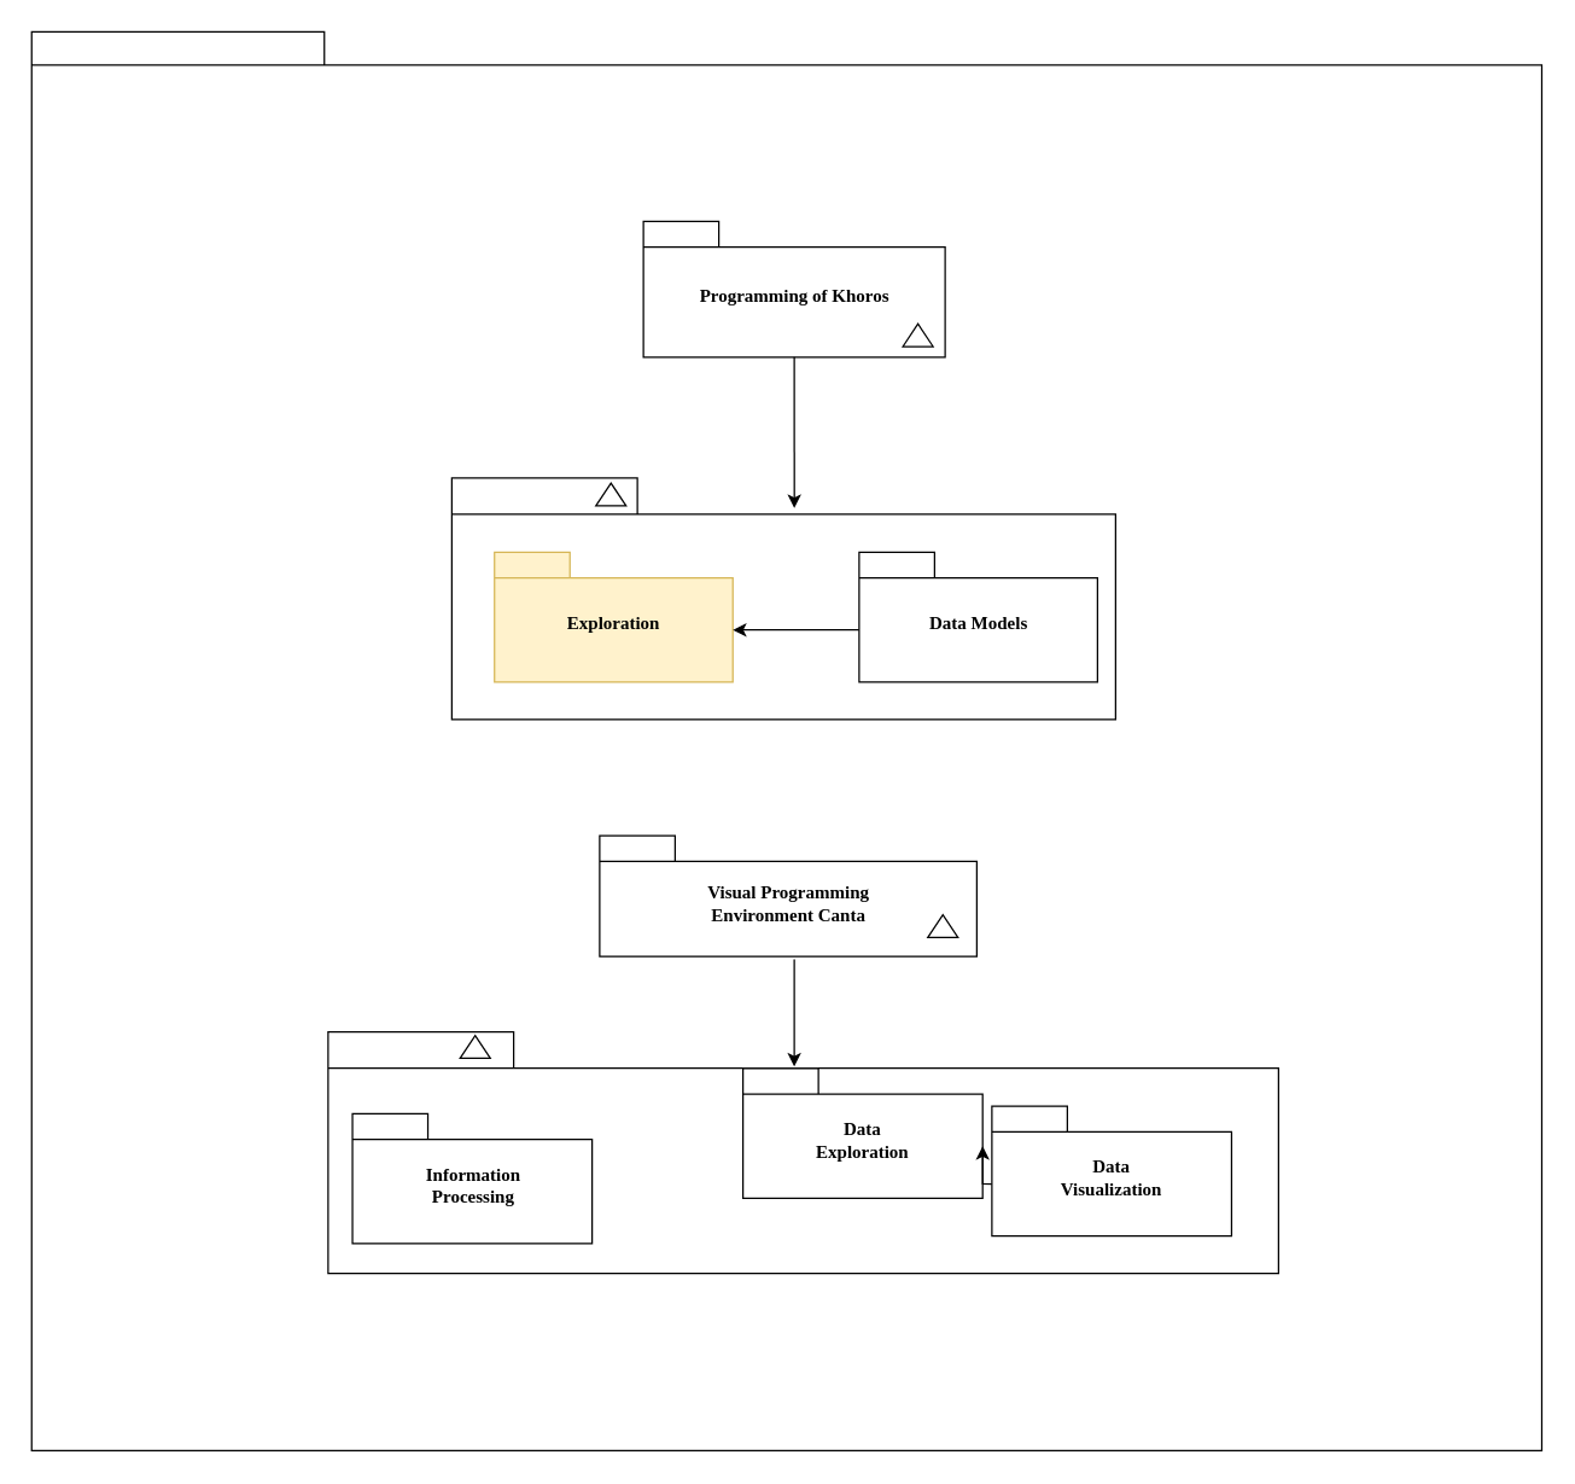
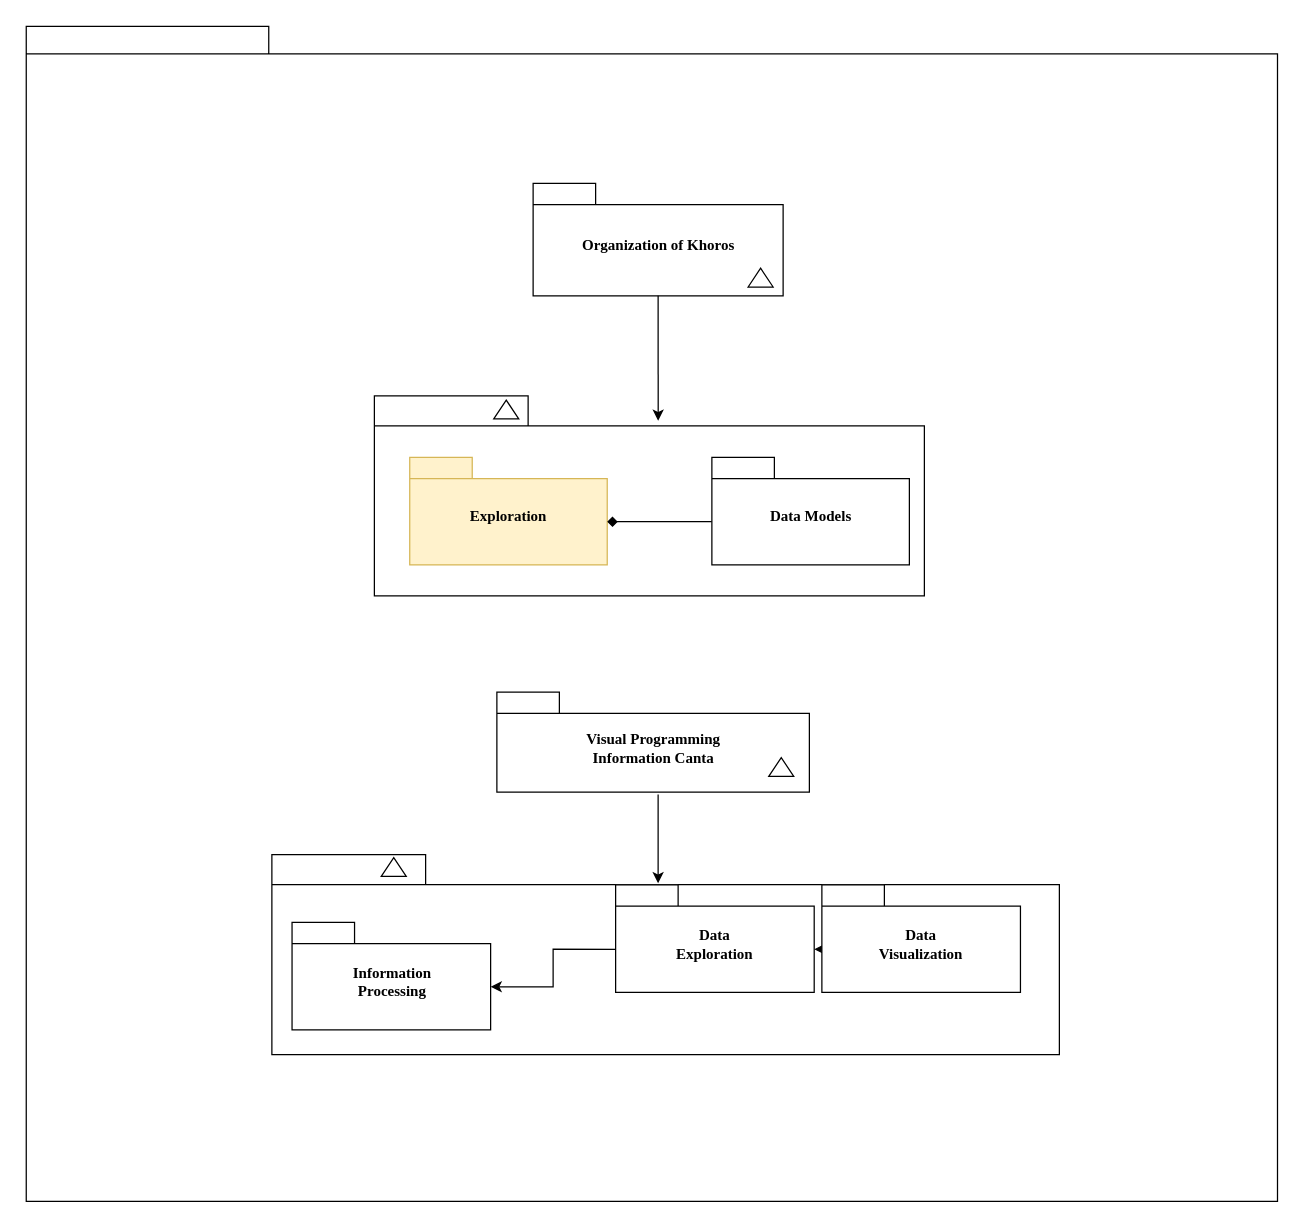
  <mxCell id="0" />
  <mxCell id="1" parent="0" />
  <mxCell id="2" value="" style="shape=folder;fontStyle=1;spacingTop=10;tabWidth=194;tabHeight=22;tabPosition=left;html=1;shadow=0;comic=0;labelBackgroundColor=none;strokeWidth=1;fillColor=none;fontFamily=Verdana;fontSize=10;align=center;" parent="1" vertex="1"><mxGeometry x="20.5" y="20.5" width="1001" height="940" as="geometry" /></mxCell>
  <mxCell id="3" value="" style="group;" parent="1" vertex="1" connectable="0"><mxGeometry x="426" y="146" width="200" height="90" as="geometry" /></mxCell>
- <mxCell id="4" value="&lt;font style=&quot;font-size: 12px&quot;&gt;Programming of Khoros&lt;/font&gt;" style="shape=folder;fontStyle=1;spacingTop=10;tabWidth=50;tabHeight=17;tabPosition=left;html=1;shadow=0;comic=0;labelBackgroundColor=none;strokeWidth=1;fontFamily=Verdana;fontSize=10;align=center;" parent="3" vertex="1"><mxGeometry width="200" height="90" as="geometry" /></mxCell>
+ <mxCell id="4" value="&lt;font style=&quot;font-size: 12px&quot;&gt;Organization of Khoros&lt;/font&gt;" style="shape=folder;fontStyle=1;spacingTop=10;tabWidth=50;tabHeight=17;tabPosition=left;html=1;shadow=0;comic=0;labelBackgroundColor=none;strokeWidth=1;fontFamily=Verdana;fontSize=10;align=center;" parent="3" vertex="1"><mxGeometry width="200" height="90" as="geometry" /></mxCell>
  <mxCell id="5" value="" style="triangle;whiteSpace=wrap;html=1;shadow=0;comic=0;labelBackgroundColor=none;strokeWidth=1;fontFamily=Verdana;fontSize=10;align=center;rotation=-90;" parent="3" vertex="1"><mxGeometry x="174.5" y="65.5" width="15" height="20" as="geometry" /></mxCell>
  <mxCell id="6" value="" style="group;" parent="1" vertex="1" connectable="0"><mxGeometry x="299" y="316" width="440" height="160" as="geometry" /></mxCell>
  <mxCell id="7" value="" style="shape=folder;fontStyle=1;spacingTop=10;tabWidth=123;tabHeight=24;tabPosition=left;html=1;shadow=0;comic=0;labelBackgroundColor=none;strokeWidth=1;fontFamily=Verdana;fontSize=10;align=center;" parent="6" vertex="1"><mxGeometry width="440" height="160" as="geometry" /></mxCell>
  <mxCell id="8" value="&lt;font style=&quot;font-size: 12px&quot;&gt;Exploration&lt;/font&gt;" style="shape=folder;fontStyle=1;spacingTop=10;tabWidth=50;tabHeight=17;tabPosition=left;html=1;shadow=0;comic=0;labelBackgroundColor=none;strokeWidth=1;fontFamily=Verdana;fontSize=10;align=center;fillColor=#fff2cc;strokeColor=#d6b656;" parent="6" vertex="1"><mxGeometry x="28.29" y="49.231" width="158" height="86.154" as="geometry" /></mxCell>
- <mxCell id="9" style="edgeStyle=orthogonalEdgeStyle;curved=0;rounded=0;sketch=0;orthogonalLoop=1;jettySize=auto;html=1;exitX=0;exitY=0;exitDx=0;exitDy=51.5;exitPerimeter=0;entryX=0;entryY=0;entryDx=158;entryDy=51.577;entryPerimeter=0;" parent="6" source="10" target="8" edge="1"><mxGeometry relative="1" as="geometry" /></mxCell>
+ <mxCell id="9" style="edgeStyle=orthogonalEdgeStyle;curved=0;rounded=0;sketch=0;orthogonalLoop=1;jettySize=auto;html=1;exitX=0;exitY=0;exitDx=0;exitDy=51.5;exitPerimeter=0;entryX=0;entryY=0;entryDx=158;entryDy=51.577;entryPerimeter=0;endArrow=diamond;" parent="6" source="10" target="8" edge="1"><mxGeometry relative="1" as="geometry" /></mxCell>
  <mxCell id="10" value="&lt;font style=&quot;font-size: 12px&quot;&gt;Data Models&lt;/font&gt;" style="shape=folder;fontStyle=1;spacingTop=10;tabWidth=50;tabHeight=17;tabPosition=left;html=1;shadow=0;comic=0;labelBackgroundColor=none;strokeWidth=1;fontFamily=Verdana;fontSize=10;align=center;" parent="6" vertex="1"><mxGeometry x="270" y="49.231" width="158" height="86" as="geometry" /></mxCell>
  <mxCell id="11" value="" style="triangle;whiteSpace=wrap;html=1;shadow=0;comic=0;labelBackgroundColor=none;strokeWidth=1;fontFamily=Verdana;fontSize=10;align=center;rotation=-90;" parent="6" vertex="1"><mxGeometry x="98" y="1" width="15" height="20" as="geometry" /></mxCell>
  <mxCell id="12" value="" style="group;" parent="1" vertex="1" connectable="0"><mxGeometry x="207" y="683" width="640" height="160" as="geometry" /></mxCell>
  <mxCell id="13" value="" style="shape=folder;fontStyle=1;spacingTop=10;tabWidth=123;tabHeight=24;tabPosition=left;html=1;shadow=0;comic=0;labelBackgroundColor=none;strokeWidth=1;fontFamily=Verdana;fontSize=10;align=center;" parent="12" vertex="1"><mxGeometry x="10" width="630" height="160" as="geometry" /></mxCell>
  <mxCell id="14" value="&lt;font style=&quot;font-size: 12px&quot;&gt;Information &lt;br&gt;Processing&lt;/font&gt;" style="shape=folder;fontStyle=1;spacingTop=10;tabWidth=50;tabHeight=17;tabPosition=left;html=1;shadow=0;comic=0;labelBackgroundColor=none;strokeWidth=1;fontFamily=Verdana;fontSize=10;align=center;" parent="12" vertex="1"><mxGeometry x="26.14" y="54.23" width="158.86" height="86.15" as="geometry" /></mxCell>
  <mxCell id="15" value="" style="triangle;whiteSpace=wrap;html=1;shadow=0;comic=0;labelBackgroundColor=none;strokeWidth=1;fontFamily=Verdana;fontSize=10;align=center;rotation=-90;" parent="12" vertex="1"><mxGeometry x="100" width="15" height="20" as="geometry" /></mxCell>
+ <mxCell id="16" style="edgeStyle=orthogonalEdgeStyle;curved=0;rounded=0;sketch=0;orthogonalLoop=1;jettySize=auto;html=1;exitX=0;exitY=0;exitDx=0;exitDy=51.575;exitPerimeter=0;entryX=0;entryY=0;entryDx=158.86;entryDy=51.575;entryPerimeter=0;" parent="12" source="17" target="14" edge="1"><mxGeometry relative="1" as="geometry" /></mxCell>
  <mxCell id="17" value="&lt;font style=&quot;font-size: 12px&quot;&gt;Data &lt;br&gt;Exploration&lt;/font&gt;" style="shape=folder;fontStyle=1;spacingTop=10;tabWidth=50;tabHeight=17;tabPosition=left;html=1;shadow=0;comic=0;labelBackgroundColor=none;strokeWidth=1;fontFamily=Verdana;fontSize=10;align=center;" parent="12" vertex="1"><mxGeometry x="285" y="24.23" width="158.86" height="86.15" as="geometry" /></mxCell>
  <mxCell id="18" style="edgeStyle=orthogonalEdgeStyle;curved=0;rounded=0;sketch=0;orthogonalLoop=1;jettySize=auto;html=1;exitX=0;exitY=0;exitDx=0;exitDy=51.575;exitPerimeter=0;entryX=0;entryY=0;entryDx=158.86;entryDy=51.575;entryPerimeter=0;" parent="12" source="19" target="17" edge="1"><mxGeometry relative="1" as="geometry" /></mxCell>
- <mxCell id="19" value="&lt;font style=&quot;font-size: 12px&quot;&gt;Data&lt;br&gt;Visualization&lt;/font&gt;" style="shape=folder;fontStyle=1;spacingTop=10;tabWidth=50;tabHeight=17;tabPosition=left;html=1;shadow=0;comic=0;labelBackgroundColor=none;strokeWidth=1;fontFamily=Verdana;fontSize=10;align=center;" parent="12" vertex="1"><mxGeometry x="450" y="49.23" width="158.86" height="86.15" as="geometry" /></mxCell>
- <mxCell id="20" value="&lt;font style=&quot;font-size: 12px&quot;&gt;Visual Programming &lt;br&gt;Environment Canta&lt;/font&gt;" style="shape=folder;fontStyle=1;spacingTop=10;tabWidth=50;tabHeight=17;tabPosition=left;html=1;shadow=0;comic=0;labelBackgroundColor=none;strokeWidth=1;fontFamily=Verdana;fontSize=10;align=center;" parent="1" vertex="1"><mxGeometry x="397" y="553" width="250" height="80" as="geometry" /></mxCell>
+ <mxCell id="19" value="&lt;font style=&quot;font-size: 12px&quot;&gt;Data&lt;br&gt;Visualization&lt;/font&gt;" style="shape=folder;fontStyle=1;spacingTop=10;tabWidth=50;tabHeight=17;tabPosition=left;html=1;shadow=0;comic=0;labelBackgroundColor=none;strokeWidth=1;fontFamily=Verdana;fontSize=10;align=center;" parent="12" vertex="1"><mxGeometry x="450" y="24.23" width="158.86" height="86.15" as="geometry" /></mxCell>
+ <mxCell id="20" value="&lt;font style=&quot;font-size: 12px&quot;&gt;Visual Programming &lt;br&gt;Information Canta&lt;/font&gt;" style="shape=folder;fontStyle=1;spacingTop=10;tabWidth=50;tabHeight=17;tabPosition=left;html=1;shadow=0;comic=0;labelBackgroundColor=none;strokeWidth=1;fontFamily=Verdana;fontSize=10;align=center;" parent="1" vertex="1"><mxGeometry x="397" y="553" width="250" height="80" as="geometry" /></mxCell>
  <mxCell id="21" value="" style="triangle;whiteSpace=wrap;html=1;shadow=0;comic=0;labelBackgroundColor=none;strokeWidth=1;fontFamily=Verdana;fontSize=10;align=center;rotation=-90;" parent="1" vertex="1"><mxGeometry x="617" y="603" width="15" height="20" as="geometry" /></mxCell>
  <mxCell id="22" style="edgeStyle=orthogonalEdgeStyle;curved=0;rounded=0;sketch=0;orthogonalLoop=1;jettySize=auto;html=1;exitX=0.5;exitY=1;exitDx=0;exitDy=0;exitPerimeter=0;entryX=0.516;entryY=0.125;entryDx=0;entryDy=0;entryPerimeter=0;endSize=6;startSize=6;fontSize=11;" parent="1" source="4" target="7" edge="1"><mxGeometry relative="1" as="geometry" /></mxCell>
  <mxCell id="23" style="edgeStyle=orthogonalEdgeStyle;curved=0;rounded=0;sketch=0;orthogonalLoop=1;jettySize=auto;html=1;exitX=0.5;exitY=1;exitDx=0;exitDy=0;exitPerimeter=0;endSize=6;startSize=6;fontSize=11;verticalAlign=middle;horizontal=1;arcSize=20;" parent="1" edge="1"><mxGeometry relative="1" as="geometry"><mxPoint x="526" y="635" as="sourcePoint" /><mxPoint x="526" y="706" as="targetPoint" /></mxGeometry></mxCell>
